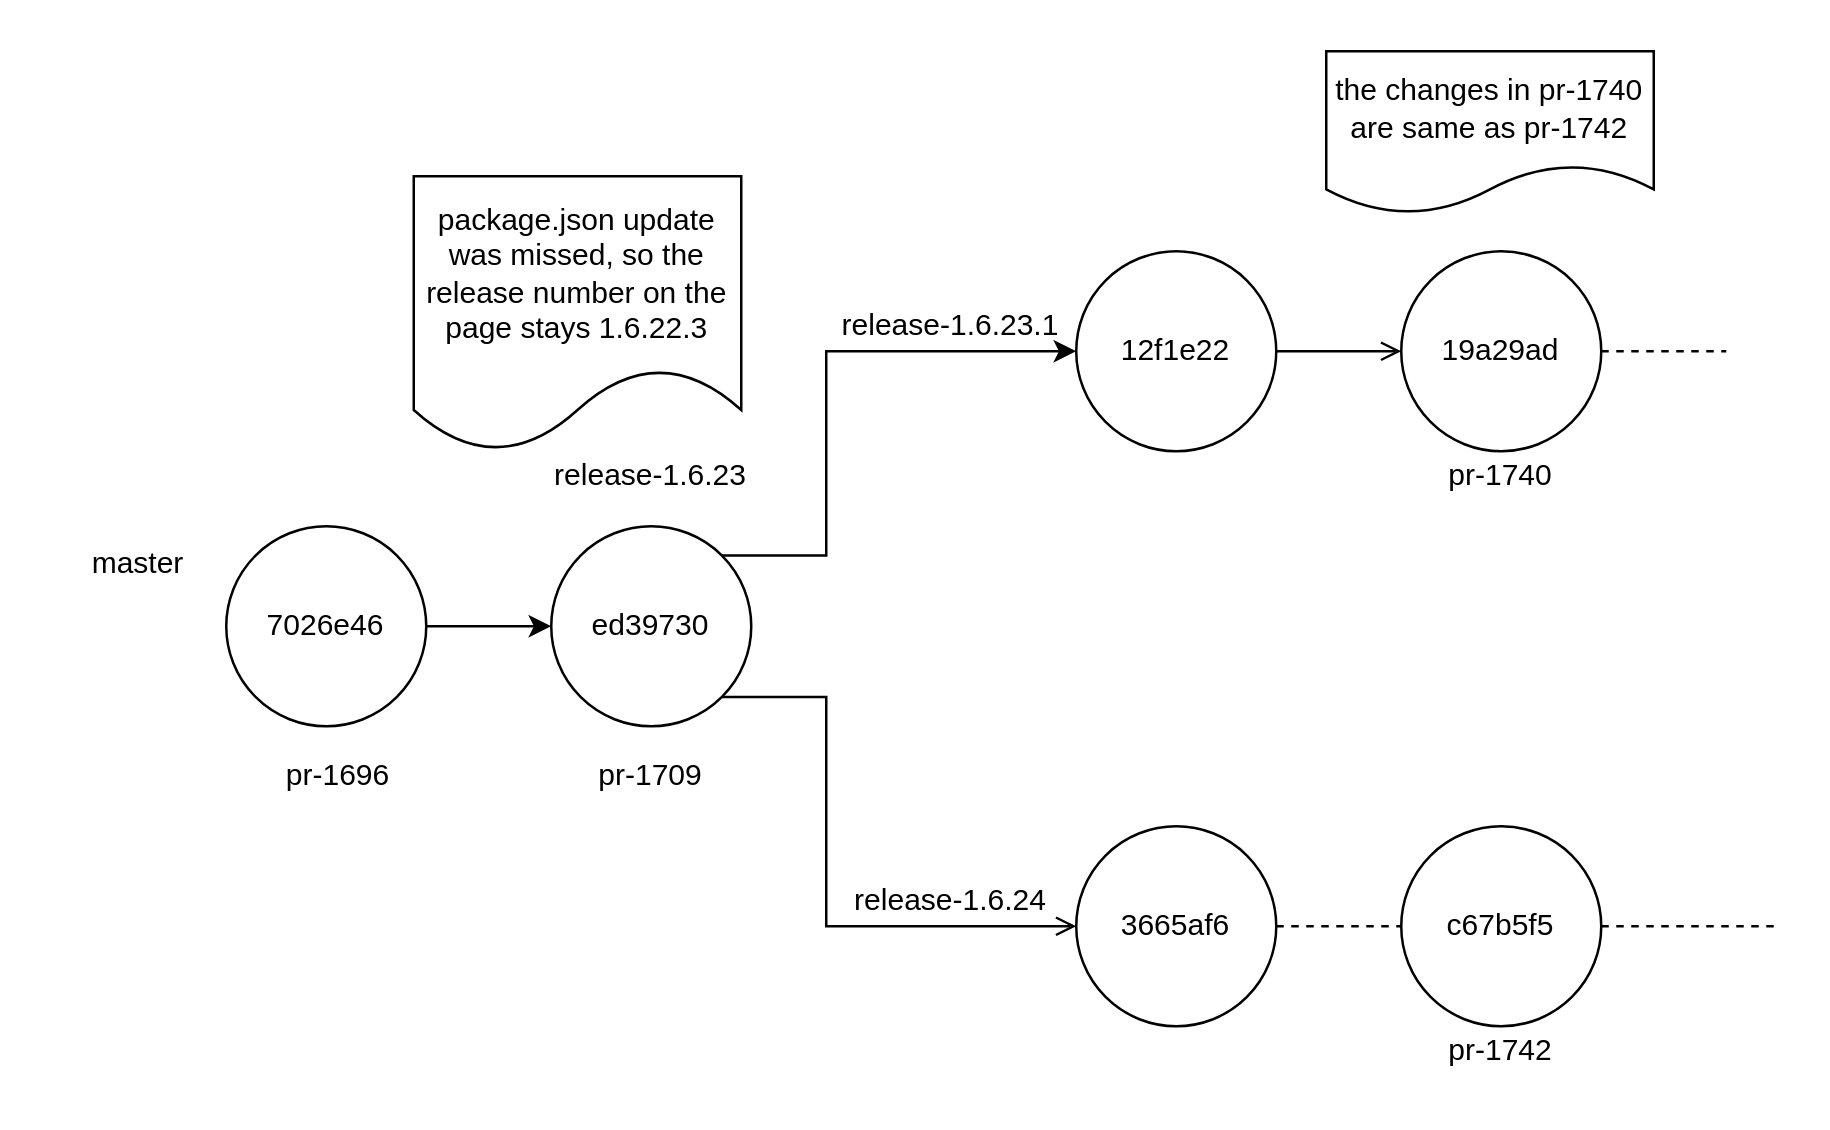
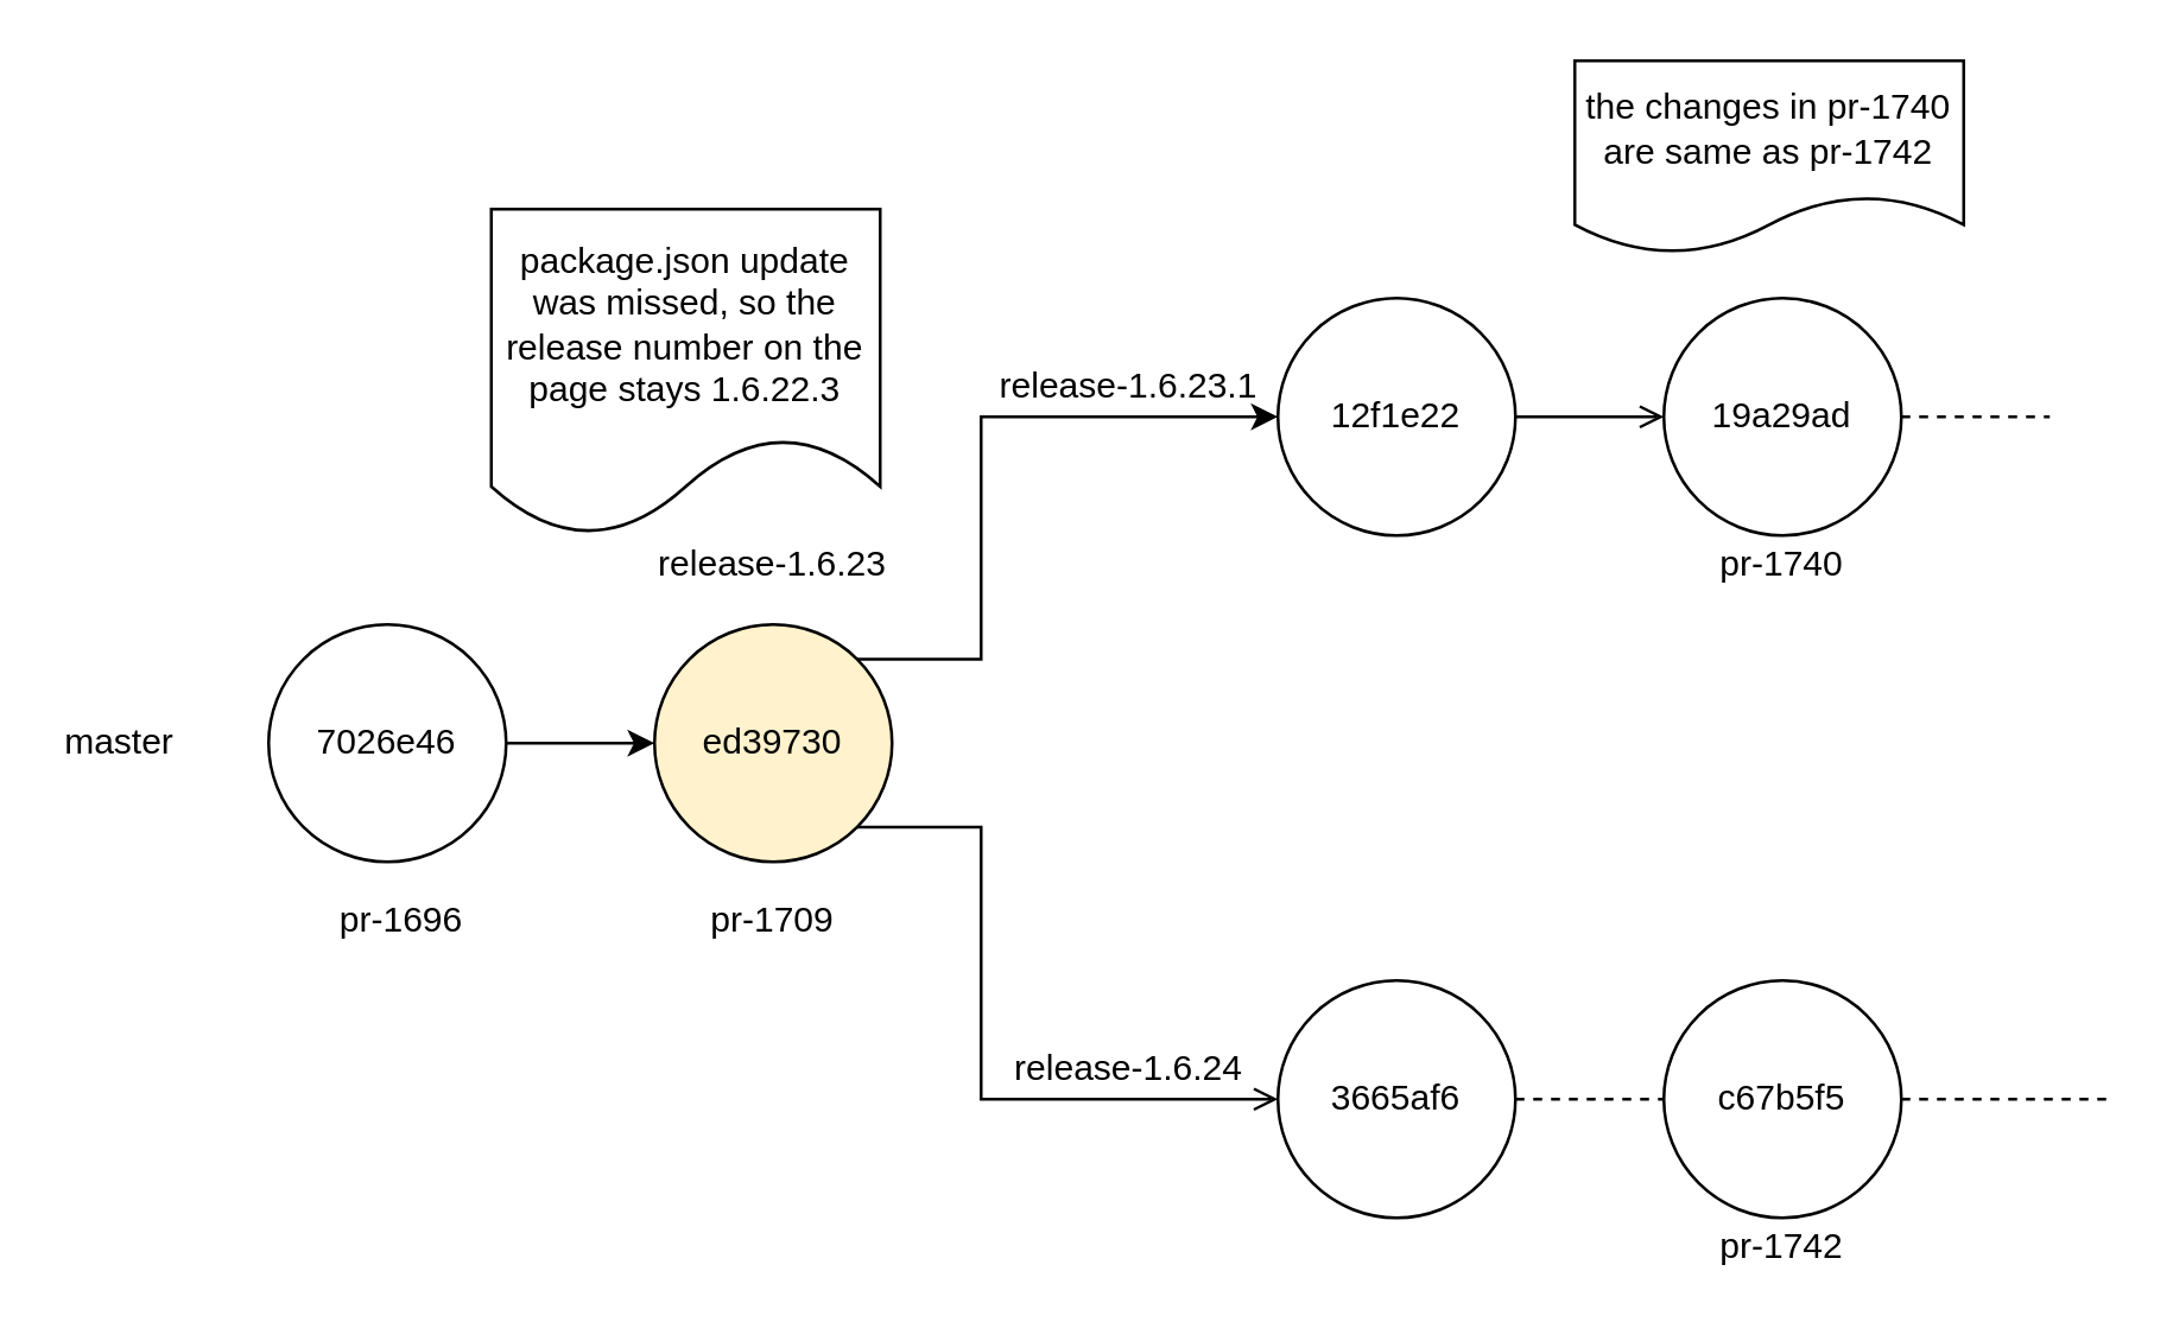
  <mxCell id="0" />
  <mxCell id="1" parent="0" />
  <mxCell id="2" style="edgeStyle=orthogonalEdgeStyle;rounded=0;orthogonalLoop=1;jettySize=auto;html=1;exitX=1;exitY=0.5;exitDx=0;exitDy=0;entryX=0;entryY=0.5;entryDx=0;entryDy=0;" parent="1" source="3" target="7" edge="1"><mxGeometry relative="1" as="geometry" /></mxCell>
  <mxCell id="3" value="7026e46" style="ellipse;whiteSpace=wrap;html=1;aspect=fixed;" parent="1" vertex="1"><mxGeometry x="90" y="210" width="80" height="80" as="geometry" /></mxCell>
- <mxCell id="4" value="master" style="text;html=1;strokeColor=none;fillColor=none;align=center;verticalAlign=middle;whiteSpace=wrap;rounded=0;" parent="1" vertex="1"><mxGeometry x="35" y="215" width="40" height="20" as="geometry" /></mxCell>
+ <mxCell id="4" value="master" style="text;html=1;strokeColor=none;fillColor=none;align=center;verticalAlign=middle;whiteSpace=wrap;rounded=0;" parent="1" vertex="1"><mxGeometry x="20" y="240" width="40" height="20" as="geometry" /></mxCell>
  <mxCell id="5" style="edgeStyle=orthogonalEdgeStyle;rounded=0;orthogonalLoop=1;jettySize=auto;html=1;exitX=1;exitY=1;exitDx=0;exitDy=0;entryX=0;entryY=0.5;entryDx=0;entryDy=0;endArrow=open;" parent="1" source="7" target="12" edge="1"><mxGeometry relative="1" as="geometry"><Array as="points"><mxPoint x="330" y="278" /><mxPoint x="330" y="370" /></Array></mxGeometry></mxCell>
  <mxCell id="6" style="edgeStyle=orthogonalEdgeStyle;rounded=0;orthogonalLoop=1;jettySize=auto;html=1;exitX=1;exitY=0;exitDx=0;exitDy=0;entryX=0;entryY=0.5;entryDx=0;entryDy=0;" parent="1" source="7" target="15" edge="1"><mxGeometry relative="1" as="geometry"><Array as="points"><mxPoint x="330" y="222" /><mxPoint x="330" y="140" /></Array></mxGeometry></mxCell>
- <mxCell id="7" value="ed39730" style="ellipse;whiteSpace=wrap;html=1;aspect=fixed;" parent="1" vertex="1"><mxGeometry x="220" y="210" width="80" height="80" as="geometry" /></mxCell>
+ <mxCell id="7" value="ed39730" style="ellipse;whiteSpace=wrap;html=1;aspect=fixed;fillColor=#fff2cc;" parent="1" vertex="1"><mxGeometry x="220" y="210" width="80" height="80" as="geometry" /></mxCell>
  <mxCell id="8" value="pr-1696" style="text;html=1;strokeColor=none;fillColor=none;align=center;verticalAlign=middle;whiteSpace=wrap;rounded=0;" parent="1" vertex="1"><mxGeometry x="105" y="300" width="60" height="20" as="geometry" /></mxCell>
  <mxCell id="9" value="pr-1709" style="text;html=1;strokeColor=none;fillColor=none;align=center;verticalAlign=middle;whiteSpace=wrap;rounded=0;" parent="1" vertex="1"><mxGeometry x="230" y="300" width="60" height="20" as="geometry" /></mxCell>
  <mxCell id="10" value="release-1.6.23" style="text;html=1;strokeColor=none;fillColor=none;align=center;verticalAlign=middle;whiteSpace=wrap;rounded=0;" parent="1" vertex="1"><mxGeometry x="215" y="180" width="90" height="20" as="geometry" /></mxCell>
  <mxCell id="11" value="package.json update was missed, so the release number on the page stays 1.6.22.3" style="shape=document;whiteSpace=wrap;html=1;boundedLbl=1;" parent="1" vertex="1"><mxGeometry x="165" y="70" width="131" height="110" as="geometry" /></mxCell>
  <mxCell id="12" value="3665af6" style="ellipse;whiteSpace=wrap;html=1;aspect=fixed;" parent="1" vertex="1"><mxGeometry x="430" y="330" width="80" height="80" as="geometry" /></mxCell>
  <mxCell id="13" value="release-1.6.24" style="text;html=1;strokeColor=none;fillColor=none;align=center;verticalAlign=middle;whiteSpace=wrap;rounded=0;" parent="1" vertex="1"><mxGeometry x="330" y="350" width="100" height="20" as="geometry" /></mxCell>
  <mxCell id="14" style="edgeStyle=orthogonalEdgeStyle;rounded=0;orthogonalLoop=1;jettySize=auto;html=1;endArrow=open;" parent="1" source="15" target="17" edge="1"><mxGeometry relative="1" as="geometry" /></mxCell>
  <mxCell id="15" value="12f1e22" style="ellipse;whiteSpace=wrap;html=1;aspect=fixed;" parent="1" vertex="1"><mxGeometry x="430" y="100" width="80" height="80" as="geometry" /></mxCell>
  <mxCell id="16" value="release-1.6.23.1" style="text;html=1;strokeColor=none;fillColor=none;align=center;verticalAlign=middle;whiteSpace=wrap;rounded=0;" parent="1" vertex="1"><mxGeometry x="330" y="120" width="100" height="20" as="geometry" /></mxCell>
  <mxCell id="17" value="19a29ad" style="ellipse;whiteSpace=wrap;html=1;aspect=fixed;" parent="1" vertex="1"><mxGeometry x="560" y="100" width="80" height="80" as="geometry" /></mxCell>
  <mxCell id="18" value="pr-1740" style="text;html=1;strokeColor=none;fillColor=none;align=center;verticalAlign=middle;whiteSpace=wrap;rounded=0;" parent="1" vertex="1"><mxGeometry x="550" y="180" width="100" height="20" as="geometry" /></mxCell>
  <mxCell id="19" value="" style="endArrow=none;dashed=1;html=1;exitX=1;exitY=0.5;exitDx=0;exitDy=0;" parent="1" source="17" edge="1"><mxGeometry width="50" height="50" relative="1" as="geometry"><mxPoint x="900" y="170" as="sourcePoint" /><mxPoint x="690" y="140" as="targetPoint" /></mxGeometry></mxCell>
  <mxCell id="20" value="" style="endArrow=none;dashed=1;html=1;exitX=1;exitY=0.5;exitDx=0;exitDy=0;entryX=0;entryY=0.5;entryDx=0;entryDy=0;" parent="1" source="12" edge="1" target="22"><mxGeometry width="50" height="50" relative="1" as="geometry"><mxPoint x="520" y="220" as="sourcePoint" /><mxPoint x="550" y="370" as="targetPoint" /></mxGeometry></mxCell>
  <mxCell id="21" value="the changes in pr-1740 are same as pr-1742" style="shape=document;whiteSpace=wrap;html=1;boundedLbl=1;" parent="1" vertex="1"><mxGeometry x="530" y="20" width="131" height="65" as="geometry" /></mxCell>
  <mxCell id="22" value="c67b5f5" style="ellipse;whiteSpace=wrap;html=1;aspect=fixed;" vertex="1" parent="1"><mxGeometry x="560" y="330" width="80" height="80" as="geometry" /></mxCell>
  <mxCell id="23" value="pr-1742" style="text;html=1;strokeColor=none;fillColor=none;align=center;verticalAlign=middle;whiteSpace=wrap;rounded=0;" vertex="1" parent="1"><mxGeometry x="550" y="410" width="100" height="20" as="geometry" /></mxCell>
  <mxCell id="24" value="" style="endArrow=none;dashed=1;html=1;" edge="1" parent="1"><mxGeometry width="50" height="50" relative="1" as="geometry"><mxPoint x="640" y="370" as="sourcePoint" /><mxPoint x="710" y="370" as="targetPoint" /></mxGeometry></mxCell>
